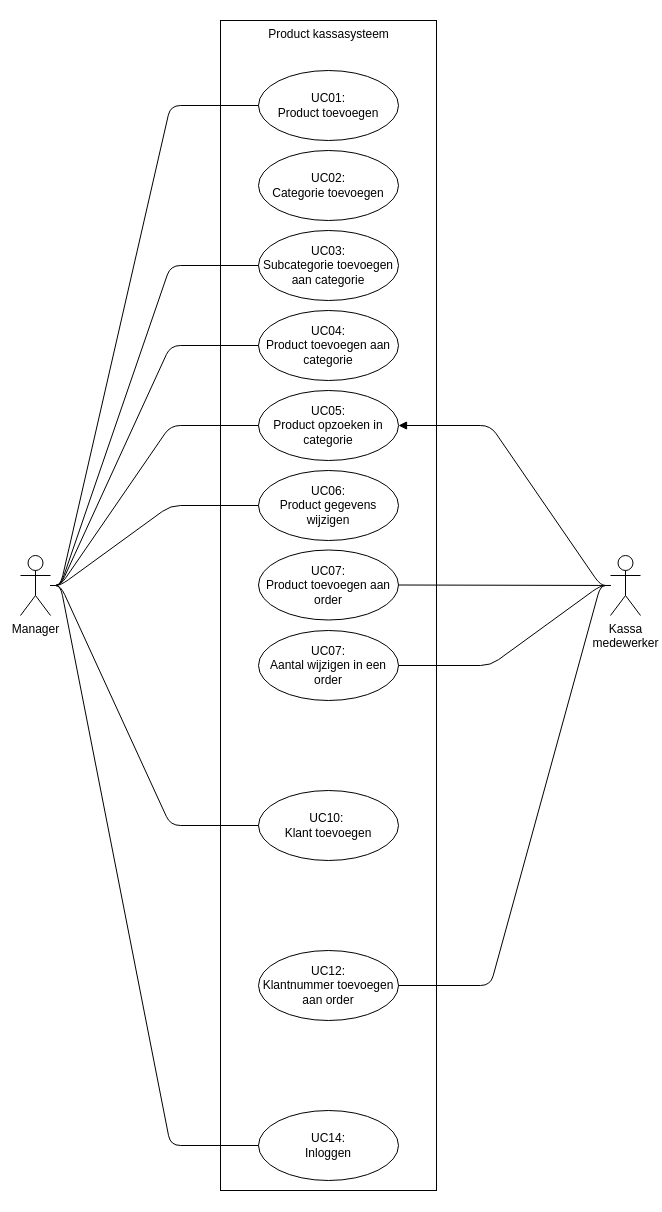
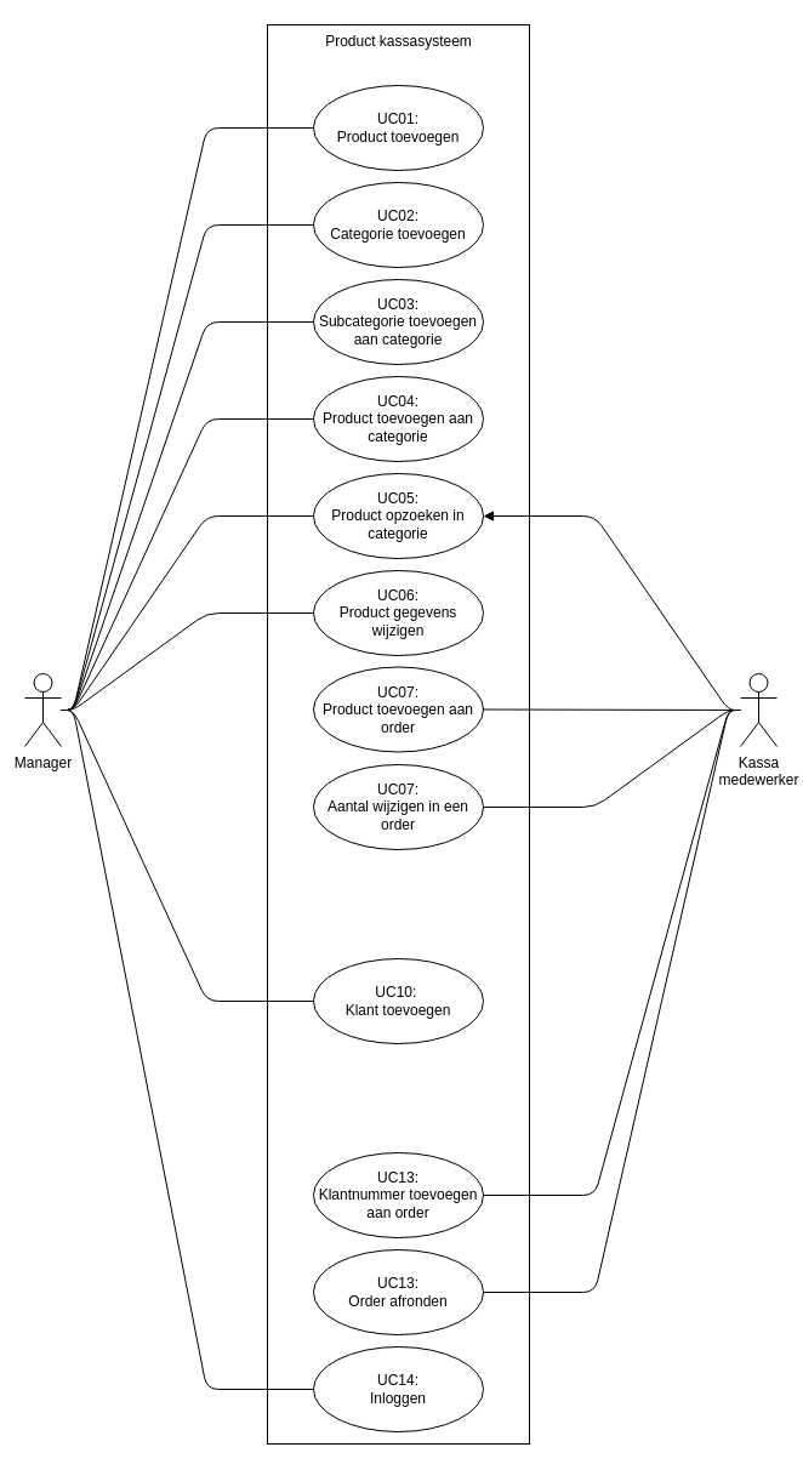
  <mxCell id="0" />
  <mxCell id="1" parent="0" />
  <mxCell id="2" value="Product kassasysteem" style="html=1;verticalAlign=top;fillColor=none;" vertex="1" parent="1"><mxGeometry x="220" y="20" width="216" height="1170" as="geometry" /></mxCell>
  <mxCell id="3" value="Manager&lt;br&gt;" style="shape=umlActor;verticalLabelPosition=bottom;labelBackgroundColor=#ffffff;verticalAlign=top;html=1;outlineConnect=0;" vertex="1" parent="1"><mxGeometry x="20" y="555" width="30" height="60" as="geometry" /></mxCell>
  <mxCell id="4" value="UC01: &lt;br&gt;Product toevoegen" style="ellipse;whiteSpace=wrap;html=1;" vertex="1" parent="1"><mxGeometry x="258" y="70" width="140" height="70" as="geometry" /></mxCell>
  <mxCell id="5" value="" style="endArrow=none;html=1;" edge="1" parent="1" source="3" target="4"><mxGeometry width="50" height="50" relative="1" as="geometry"><mxPoint x="-10" y="100" as="sourcePoint" /><mxPoint x="40" y="50" as="targetPoint" /><Array as="points"><mxPoint x="60" y="585" /><mxPoint x="170" y="105" /></Array></mxGeometry></mxCell>
  <mxCell id="6" value="UC02: &lt;br&gt;Categorie toevoegen" style="ellipse;whiteSpace=wrap;html=1;" vertex="1" parent="1"><mxGeometry x="258" y="150" width="140" height="70" as="geometry" /></mxCell>
  <mxCell id="7" value="UC03: &lt;br&gt;Subcategorie toevoegen aan categorie" style="ellipse;whiteSpace=wrap;html=1;" vertex="1" parent="1"><mxGeometry x="258" y="230" width="140" height="70" as="geometry" /></mxCell>
+ <mxCell id="8" value="" style="endArrow=none;html=1;" edge="1" parent="1" source="3" target="6"><mxGeometry width="50" height="50" relative="1" as="geometry"><mxPoint x="-100" y="430" as="sourcePoint" /><mxPoint x="-50" y="380" as="targetPoint" /><Array as="points"><mxPoint x="60" y="585" /><mxPoint x="170" y="185" /></Array></mxGeometry></mxCell>
  <mxCell id="9" value="" style="endArrow=none;html=1;" edge="1" parent="1" source="3" target="7"><mxGeometry width="50" height="50" relative="1" as="geometry"><mxPoint x="50" y="480" as="sourcePoint" /><mxPoint x="100" y="430" as="targetPoint" /><Array as="points"><mxPoint x="60" y="585" /><mxPoint x="170" y="265" /></Array></mxGeometry></mxCell>
  <mxCell id="10" value="UC04: &lt;br&gt;Product toevoegen aan categorie" style="ellipse;whiteSpace=wrap;html=1;" vertex="1" parent="1"><mxGeometry x="258" y="310" width="140" height="70" as="geometry" /></mxCell>
  <mxCell id="11" value="UC05: &lt;br&gt;Product opzoeken in categorie" style="ellipse;whiteSpace=wrap;html=1;" vertex="1" parent="1"><mxGeometry x="258" y="390" width="140" height="70" as="geometry" /></mxCell>
  <mxCell id="12" value="" style="endArrow=none;html=1;" edge="1" parent="1" source="3" target="10"><mxGeometry width="50" height="50" relative="1" as="geometry"><mxPoint x="20" y="380" as="sourcePoint" /><mxPoint x="100" y="420" as="targetPoint" /><Array as="points"><mxPoint x="60" y="585" /><mxPoint x="170" y="345" /></Array></mxGeometry></mxCell>
  <mxCell id="13" value="" style="endArrow=none;html=1;" edge="1" parent="1" source="3" target="11"><mxGeometry width="50" height="50" relative="1" as="geometry"><mxPoint x="90" y="460" as="sourcePoint" /><mxPoint x="140" y="410" as="targetPoint" /><Array as="points"><mxPoint x="60" y="585" /><mxPoint x="170" y="425" /></Array></mxGeometry></mxCell>
  <mxCell id="14" value="Kassa &lt;br&gt;medewerker" style="shape=umlActor;verticalLabelPosition=bottom;labelBackgroundColor=#ffffff;verticalAlign=top;html=1;outlineConnect=0;" vertex="1" parent="1"><mxGeometry x="610" y="555" width="30" height="60" as="geometry" /></mxCell>
  <mxCell id="15" value="" style="endArrow=block;html=1;" edge="1" parent="1" source="14" target="11"><mxGeometry width="50" height="50" relative="1" as="geometry"><mxPoint x="170" y="690" as="sourcePoint" /><mxPoint x="220" y="640" as="targetPoint" /><Array as="points"><mxPoint x="600" y="585" /><mxPoint x="490" y="425" /></Array></mxGeometry></mxCell>
  <mxCell id="16" value="UC06: &lt;br&gt;Product gegevens wijzigen" style="ellipse;whiteSpace=wrap;html=1;" vertex="1" parent="1"><mxGeometry x="258" y="470" width="140" height="70" as="geometry" /></mxCell>
  <mxCell id="17" value="" style="endArrow=none;html=1;" edge="1" parent="1" source="3" target="16"><mxGeometry width="50" height="50" relative="1" as="geometry"><mxPoint x="60" y="650" as="sourcePoint" /><mxPoint x="110" y="600" as="targetPoint" /><Array as="points"><mxPoint x="60" y="585" /><mxPoint x="170" y="505" /></Array></mxGeometry></mxCell>
  <mxCell id="18" value="UC07: &lt;br&gt;Product toevoegen aan order" style="ellipse;whiteSpace=wrap;html=1;" vertex="1" parent="1"><mxGeometry x="258" y="549.5" width="140" height="70" as="geometry" /></mxCell>
  <mxCell id="19" value="UC07: &lt;br&gt;Aantal wijzigen in een order" style="ellipse;whiteSpace=wrap;html=1;" vertex="1" parent="1"><mxGeometry x="258" y="630" width="140" height="70" as="geometry" /></mxCell>
  <mxCell id="20" value="UC10:&amp;nbsp;&lt;br&gt;Klant toevoegen" style="ellipse;whiteSpace=wrap;html=1;" vertex="1" parent="1"><mxGeometry x="258" y="790" width="140" height="70" as="geometry" /></mxCell>
  <mxCell id="21" value="" style="endArrow=none;html=1;" edge="1" parent="1" source="3" target="20"><mxGeometry width="50" height="50" relative="1" as="geometry"><mxPoint x="-140" y="740" as="sourcePoint" /><mxPoint x="-90" y="690" as="targetPoint" /><Array as="points"><mxPoint x="60" y="585" /><mxPoint x="170" y="825" /></Array></mxGeometry></mxCell>
- <mxCell id="22" value="UC12: &lt;br&gt;Klantnummer toevoegen aan order" style="ellipse;whiteSpace=wrap;html=1;" vertex="1" parent="1"><mxGeometry x="258" y="950" width="140" height="70" as="geometry" /></mxCell>
+ <mxCell id="22" value="UC13: &lt;br&gt;Klantnummer toevoegen aan order" style="ellipse;whiteSpace=wrap;html=1;" vertex="1" parent="1"><mxGeometry x="258" y="950" width="140" height="70" as="geometry" /></mxCell>
+ <mxCell id="23" value="UC13: &lt;br&gt;Order afronden" style="ellipse;whiteSpace=wrap;html=1;" vertex="1" parent="1"><mxGeometry x="258" y="1030" width="140" height="70" as="geometry" /></mxCell>
  <mxCell id="24" value="" style="endArrow=none;html=1;" edge="1" parent="1" source="14" target="18"><mxGeometry width="50" height="50" relative="1" as="geometry"><mxPoint x="620" y="390" as="sourcePoint" /><mxPoint x="670" y="340" as="targetPoint" /></mxGeometry></mxCell>
  <mxCell id="25" value="" style="endArrow=none;html=1;entryX=1;entryY=0.5;entryDx=0;entryDy=0;" edge="1" parent="1" source="14" target="19"><mxGeometry width="50" height="50" relative="1" as="geometry"><mxPoint x="570" y="820" as="sourcePoint" /><mxPoint x="620" y="770" as="targetPoint" /><Array as="points"><mxPoint x="600" y="585" /><mxPoint x="490" y="665" /></Array></mxGeometry></mxCell>
  <mxCell id="26" value="" style="endArrow=none;html=1;" edge="1" parent="1" source="22" target="14"><mxGeometry width="50" height="50" relative="1" as="geometry"><mxPoint x="530" y="860" as="sourcePoint" /><mxPoint x="580" y="810" as="targetPoint" /><Array as="points"><mxPoint x="490" y="985" /><mxPoint x="600" y="585" /></Array></mxGeometry></mxCell>
+ <mxCell id="27" value="" style="endArrow=none;html=1;" edge="1" parent="1" source="23" target="14"><mxGeometry width="50" height="50" relative="1" as="geometry"><mxPoint x="560" y="1020" as="sourcePoint" /><mxPoint x="610" y="970" as="targetPoint" /><Array as="points"><mxPoint x="490" y="1065" /><mxPoint x="600" y="585" /></Array></mxGeometry></mxCell>
  <mxCell id="28" value="UC14: &lt;br&gt;Inloggen" style="ellipse;whiteSpace=wrap;html=1;" vertex="1" parent="1"><mxGeometry x="258" y="1110" width="140" height="70" as="geometry" /></mxCell>
  <mxCell id="29" value="" style="endArrow=none;html=1;" edge="1" parent="1" source="3" target="28"><mxGeometry width="50" height="50" relative="1" as="geometry"><mxPoint x="30" y="920" as="sourcePoint" /><mxPoint x="80" y="870" as="targetPoint" /><Array as="points"><mxPoint x="60" y="585" /><mxPoint x="170" y="1145" /></Array></mxGeometry></mxCell>
